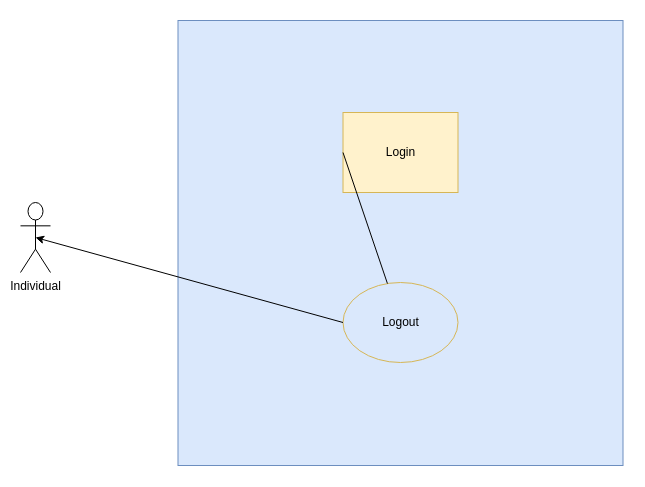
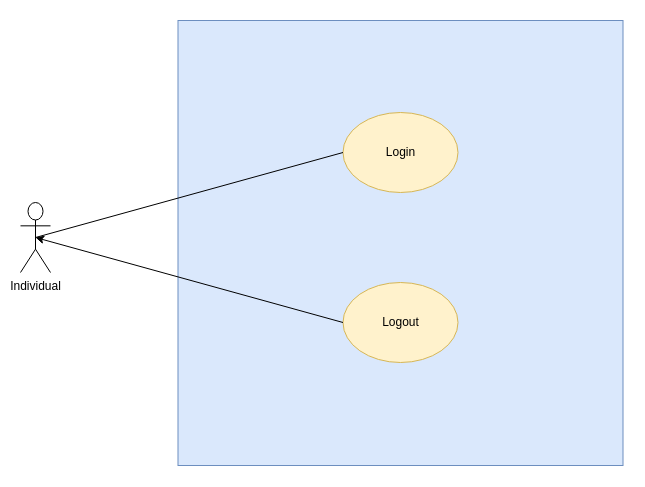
  <mxCell id="0" />
  <mxCell id="1" parent="0" />
  <mxCell id="2" value="Individual" style="shape=umlActor;verticalLabelPosition=bottom;verticalAlign=top;html=1;outlineConnect=0;" parent="1" vertex="1"><mxGeometry x="20" y="202" width="30" height="70" as="geometry" /></mxCell>
  <mxCell id="3" value="" style="whiteSpace=wrap;html=1;aspect=fixed;fillColor=#dae8fc;strokeColor=#6c8ebf;" parent="1" vertex="1"><mxGeometry x="177.5" y="20" width="445" height="445" as="geometry" /></mxCell>
- <mxCell id="4" value="Login" style="whiteSpace=wrap;html=1;fillColor=#fff2cc;strokeColor=#d6b656;rounded=0;" parent="1" vertex="1"><mxGeometry x="342.5" y="112" width="115" height="80" as="geometry" /></mxCell>
- <mxCell id="5" value="Logout" style="ellipse;whiteSpace=wrap;html=1;fillColor=#dae8fc;strokeColor=#d6b656;" parent="1" vertex="1"><mxGeometry x="342.5" y="282" width="115" height="80" as="geometry" /></mxCell>
- <mxCell id="6" value="" style="endArrow=none;html=1;rounded=0;exitX=0;exitY=0.5;exitDx=0;exitDy=0;" parent="1" source="4" target="5" edge="1"><mxGeometry width="50" height="50" relative="1" as="geometry"><mxPoint x="300" y="252" as="sourcePoint" /><mxPoint x="350" y="202" as="targetPoint" /></mxGeometry></mxCell>
+ <mxCell id="4" value="Login" style="ellipse;whiteSpace=wrap;html=1;fillColor=#fff2cc;strokeColor=#d6b656;" parent="1" vertex="1"><mxGeometry x="342.5" y="112" width="115" height="80" as="geometry" /></mxCell>
+ <mxCell id="5" value="Logout" style="ellipse;whiteSpace=wrap;html=1;fillColor=#fff2cc;strokeColor=#d6b656;" parent="1" vertex="1"><mxGeometry x="342.5" y="282" width="115" height="80" as="geometry" /></mxCell>
+ <mxCell id="6" value="" style="endArrow=none;html=1;rounded=0;entryX=0.5;entryY=0.5;entryDx=0;entryDy=0;entryPerimeter=0;exitX=0;exitY=0.5;exitDx=0;exitDy=0;" parent="1" source="4" target="2" edge="1"><mxGeometry width="50" height="50" relative="1" as="geometry"><mxPoint x="300" y="252" as="sourcePoint" /><mxPoint x="350" y="202" as="targetPoint" /></mxGeometry></mxCell>
  <mxCell id="7" value="" style="endArrow=classic;html=1;rounded=0;entryX=0.5;entryY=0.5;entryDx=0;entryDy=0;entryPerimeter=0;exitX=0;exitY=0.5;exitDx=0;exitDy=0;" parent="1" source="5" target="2" edge="1"><mxGeometry width="50" height="50" relative="1" as="geometry"><mxPoint x="352.5" y="162" as="sourcePoint" /><mxPoint x="45" y="247" as="targetPoint" /></mxGeometry></mxCell>
